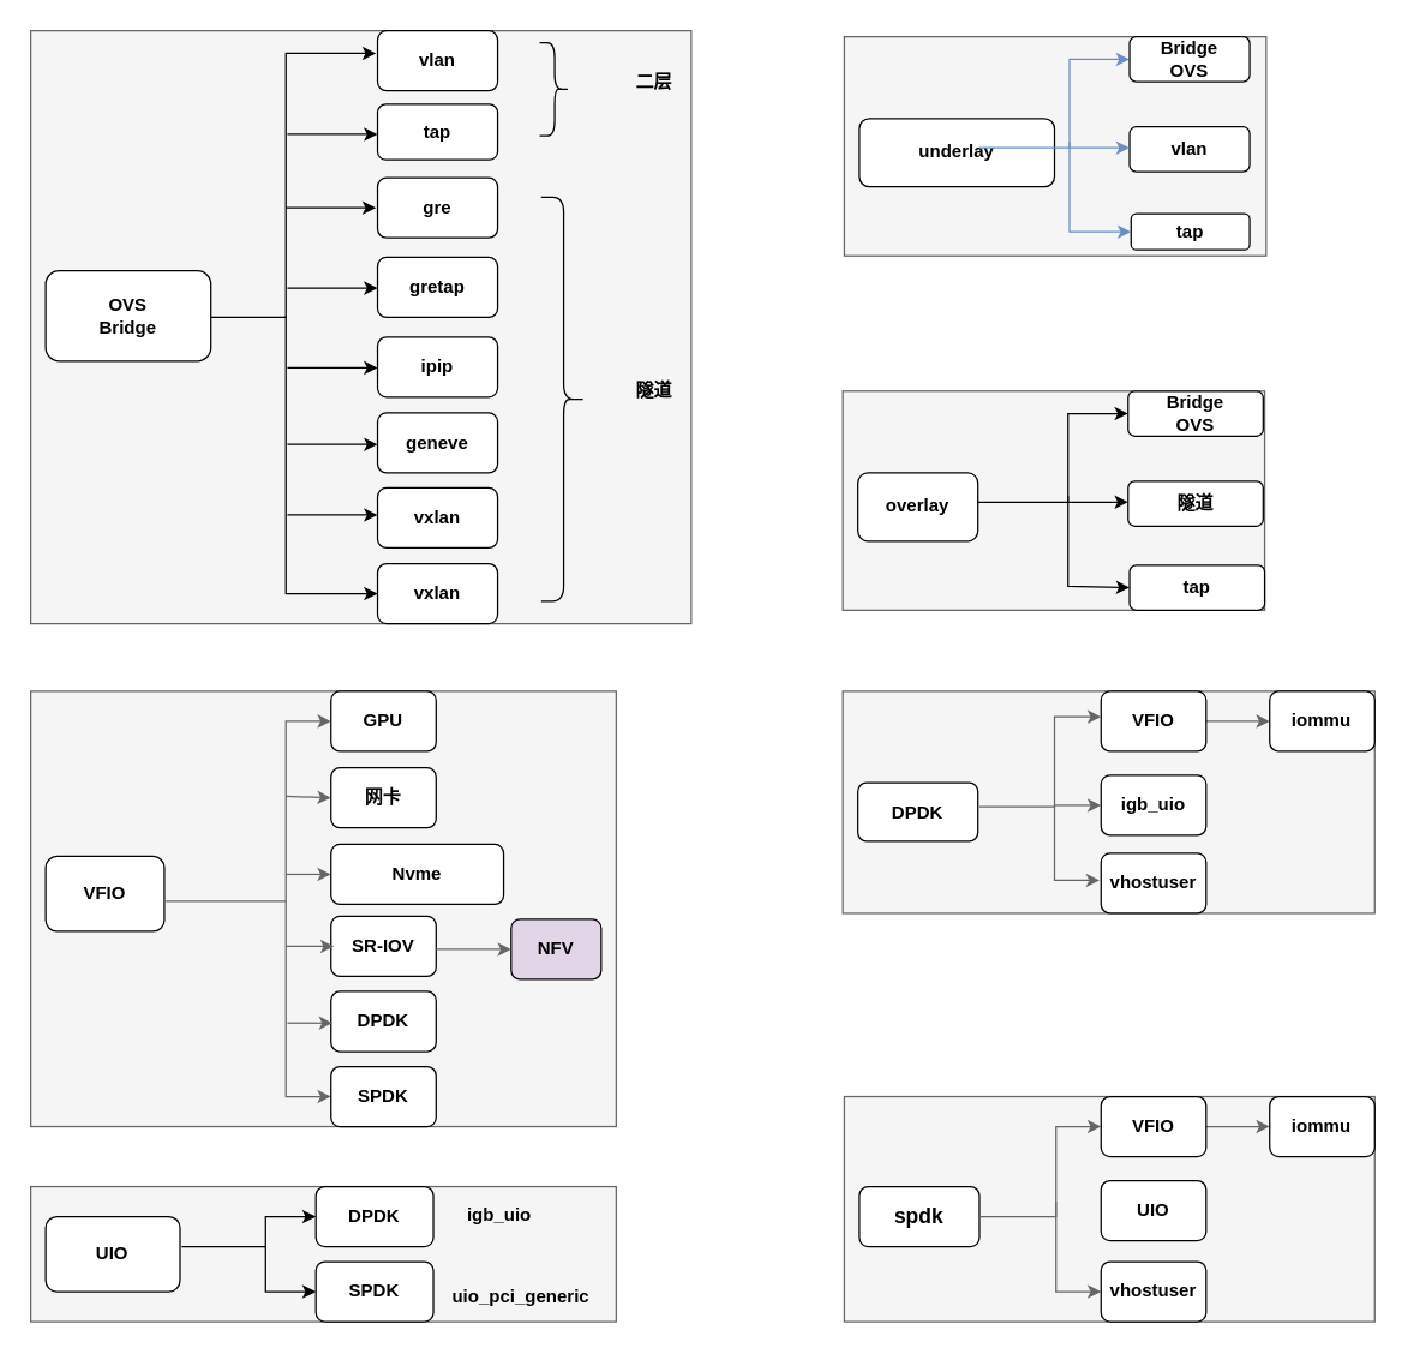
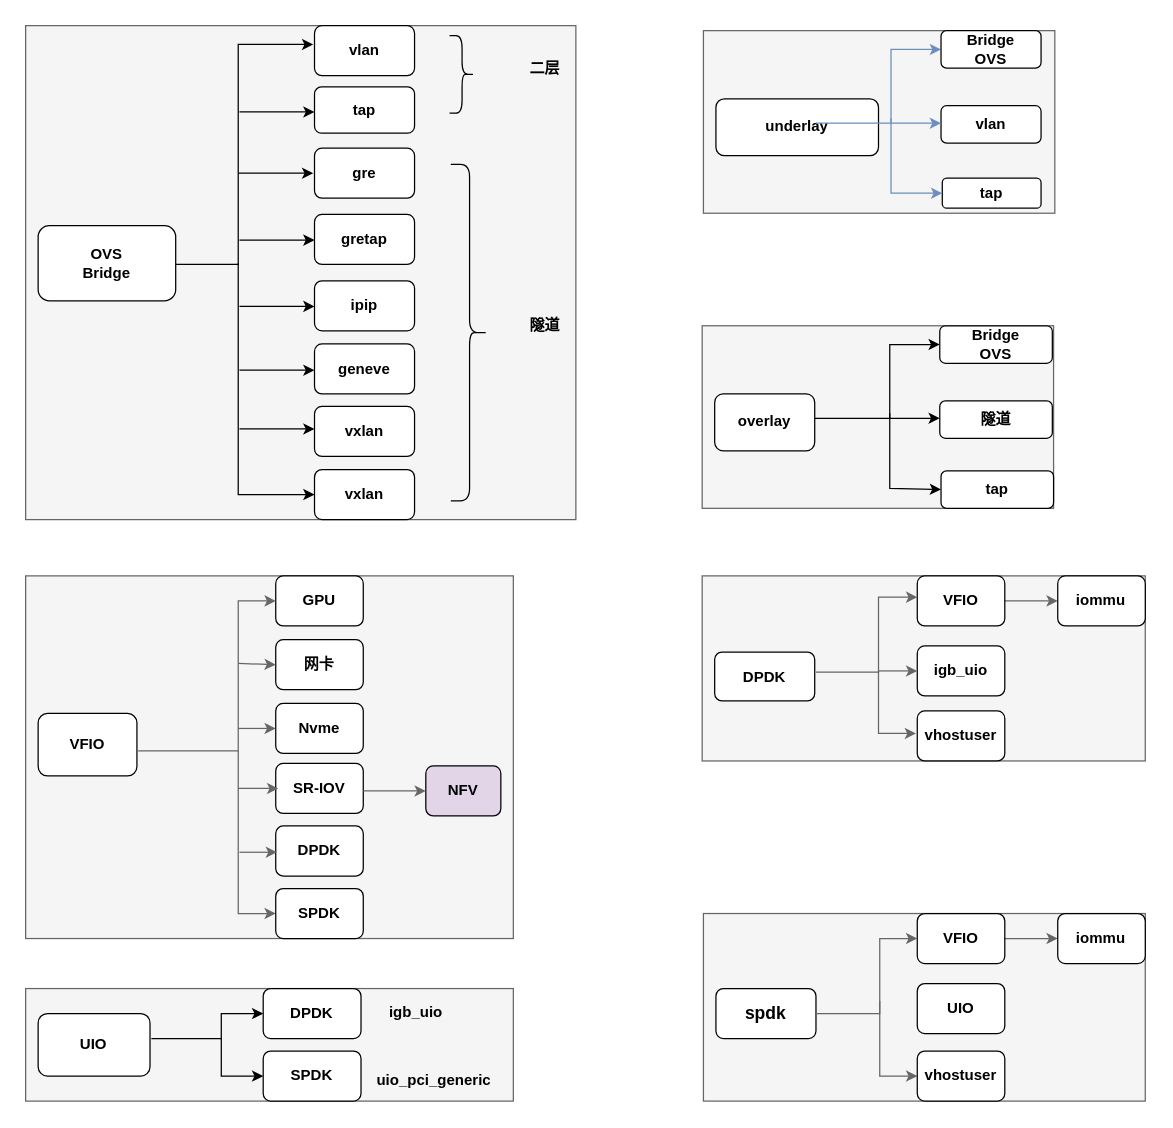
  <mxCell id="0" />
  <mxCell id="1" parent="0" />
  <mxCell id="2" value="" style="group;fillColor=#f5f5f5;fontColor=#333333;strokeColor=#666666;" vertex="1" connectable="0" parent="1"><mxGeometry x="20" y="20" width="440" height="395" as="geometry" /></mxCell>
  <mxCell id="3" value="&lt;b&gt;OVS&lt;/b&gt;&lt;div&gt;&lt;b&gt;Bridge&lt;/b&gt;&lt;/div&gt;" style="rounded=1;whiteSpace=wrap;html=1;" vertex="1" parent="2"><mxGeometry x="10" y="160" width="110" height="60" as="geometry" /></mxCell>
  <mxCell id="4" value="vlan" style="rounded=1;whiteSpace=wrap;html=1;fontStyle=1" vertex="1" parent="2"><mxGeometry x="231" width="80" height="40" as="geometry" /></mxCell>
  <mxCell id="5" value="tap" style="rounded=1;whiteSpace=wrap;html=1;fontStyle=1" vertex="1" parent="2"><mxGeometry x="231" y="49" width="80" height="37" as="geometry" /></mxCell>
  <mxCell id="6" value="gre" style="rounded=1;whiteSpace=wrap;html=1;fontStyle=1" vertex="1" parent="2"><mxGeometry x="231" y="98" width="80" height="40" as="geometry" /></mxCell>
  <mxCell id="7" value="gretap" style="rounded=1;whiteSpace=wrap;html=1;fontStyle=1" vertex="1" parent="2"><mxGeometry x="231" y="151" width="80" height="40" as="geometry" /></mxCell>
  <mxCell id="8" value="geneve" style="rounded=1;whiteSpace=wrap;html=1;fontStyle=1" vertex="1" parent="2"><mxGeometry x="231" y="254.5" width="80" height="40" as="geometry" /></mxCell>
  <mxCell id="9" value="vxlan" style="rounded=1;whiteSpace=wrap;html=1;fontStyle=1" vertex="1" parent="2"><mxGeometry x="231" y="304.5" width="80" height="40" as="geometry" /></mxCell>
  <mxCell id="10" value="vxlan" style="rounded=1;whiteSpace=wrap;html=1;fontStyle=1" vertex="1" parent="2"><mxGeometry x="231" y="355" width="80" height="40" as="geometry" /></mxCell>
  <mxCell id="11" value="ipip" style="rounded=1;whiteSpace=wrap;html=1;fontStyle=1" vertex="1" parent="2"><mxGeometry x="231" y="204" width="80" height="40" as="geometry" /></mxCell>
  <mxCell id="12" value="" style="edgeStyle=orthogonalEdgeStyle;rounded=0;orthogonalLoop=1;jettySize=auto;html=1;" edge="1" parent="2"><mxGeometry relative="1" as="geometry"><mxPoint x="120" y="191" as="sourcePoint" /><mxPoint x="230" y="15" as="targetPoint" /><Array as="points"><mxPoint x="170" y="191" /><mxPoint x="170" y="15" /></Array></mxGeometry></mxCell>
  <mxCell id="13" value="" style="endArrow=classic;html=1;rounded=0;entryX=0;entryY=0.5;entryDx=0;entryDy=0;" edge="1" parent="2" target="10"><mxGeometry width="50" height="50" relative="1" as="geometry"><mxPoint x="170" y="190" as="sourcePoint" /><mxPoint x="130" y="380" as="targetPoint" /><Array as="points"><mxPoint x="170" y="375" /></Array></mxGeometry></mxCell>
  <mxCell id="14" value="" style="endArrow=classic;html=1;rounded=0;" edge="1" parent="2"><mxGeometry width="50" height="50" relative="1" as="geometry"><mxPoint x="170" y="118" as="sourcePoint" /><mxPoint x="230" y="118" as="targetPoint" /></mxGeometry></mxCell>
  <mxCell id="15" value="" style="endArrow=classic;html=1;rounded=0;" edge="1" parent="2"><mxGeometry width="50" height="50" relative="1" as="geometry"><mxPoint x="171" y="171.5" as="sourcePoint" /><mxPoint x="231" y="171.5" as="targetPoint" /></mxGeometry></mxCell>
  <mxCell id="16" value="" style="endArrow=classic;html=1;rounded=0;" edge="1" parent="2"><mxGeometry width="50" height="50" relative="1" as="geometry"><mxPoint x="171" y="69" as="sourcePoint" /><mxPoint x="231" y="69" as="targetPoint" /></mxGeometry></mxCell>
  <mxCell id="17" value="" style="endArrow=classic;html=1;rounded=0;" edge="1" parent="2"><mxGeometry width="50" height="50" relative="1" as="geometry"><mxPoint x="171" y="224.5" as="sourcePoint" /><mxPoint x="231" y="224.5" as="targetPoint" /></mxGeometry></mxCell>
  <mxCell id="18" value="" style="endArrow=classic;html=1;rounded=0;" edge="1" parent="2"><mxGeometry width="50" height="50" relative="1" as="geometry"><mxPoint x="171" y="275.5" as="sourcePoint" /><mxPoint x="231" y="275.5" as="targetPoint" /></mxGeometry></mxCell>
  <mxCell id="19" value="" style="endArrow=classic;html=1;rounded=0;" edge="1" parent="2"><mxGeometry width="50" height="50" relative="1" as="geometry"><mxPoint x="171" y="322.5" as="sourcePoint" /><mxPoint x="231" y="322.5" as="targetPoint" /></mxGeometry></mxCell>
  <mxCell id="20" value="" style="shape=curlyBracket;whiteSpace=wrap;html=1;rounded=1;flipH=1;labelPosition=right;verticalLabelPosition=middle;align=left;verticalAlign=middle;" vertex="1" parent="2"><mxGeometry x="340" y="111" width="30" height="269" as="geometry" /></mxCell>
  <mxCell id="21" value="二层" style="text;html=1;align=center;verticalAlign=middle;resizable=0;points=[];autosize=1;strokeColor=none;fillColor=none;fontStyle=1" vertex="1" parent="2"><mxGeometry x="390" y="19" width="50" height="30" as="geometry" /></mxCell>
  <mxCell id="22" value="" style="shape=curlyBracket;whiteSpace=wrap;html=1;rounded=1;flipH=1;labelPosition=right;verticalLabelPosition=middle;align=left;verticalAlign=middle;" vertex="1" parent="2"><mxGeometry x="339" y="8" width="20" height="62" as="geometry" /></mxCell>
  <mxCell id="23" value="隧道" style="text;html=1;align=center;verticalAlign=middle;resizable=0;points=[];autosize=1;strokeColor=none;fillColor=none;fontStyle=1" vertex="1" parent="2"><mxGeometry x="390" y="225" width="50" height="30" as="geometry" /></mxCell>
  <mxCell id="24" value="" style="group;fillColor=#f5f5f5;strokeColor=#666666;fontColor=#333333;" vertex="1" connectable="0" parent="1"><mxGeometry x="20" y="790" width="390" height="90" as="geometry" /></mxCell>
  <mxCell id="25" value="UIO" style="rounded=1;whiteSpace=wrap;html=1;fontStyle=1" vertex="1" parent="24"><mxGeometry x="10" y="20" width="89.46" height="50" as="geometry" /></mxCell>
  <mxCell id="26" value="DPDK" style="rounded=1;whiteSpace=wrap;html=1;fontStyle=1" vertex="1" parent="24"><mxGeometry x="189.971" width="78.223" height="40" as="geometry" /></mxCell>
  <mxCell id="27" value="SPDK" style="rounded=1;whiteSpace=wrap;html=1;fontStyle=1" vertex="1" parent="24"><mxGeometry x="189.971" y="50" width="78.223" height="40" as="geometry" /></mxCell>
  <mxCell id="28" value="uio_pci_generic" style="text;whiteSpace=wrap;fontStyle=1" vertex="1" parent="24"><mxGeometry x="279.37" y="60" width="100.573" height="30" as="geometry" /></mxCell>
  <mxCell id="29" value="igb_uio" style="text;whiteSpace=wrap;fontStyle=1" vertex="1" parent="24"><mxGeometry x="289.427" y="5" width="100.573" height="30" as="geometry" /></mxCell>
  <mxCell id="30" value="" style="endArrow=classic;html=1;rounded=0;entryX=0;entryY=0.5;entryDx=0;entryDy=0;" edge="1" parent="24" target="26"><mxGeometry width="50" height="50" relative="1" as="geometry"><mxPoint x="100.573" y="40" as="sourcePoint" /><mxPoint x="156.447" y="-10" as="targetPoint" /><Array as="points"><mxPoint x="156.447" y="40" /><mxPoint x="156.447" y="20" /></Array></mxGeometry></mxCell>
  <mxCell id="31" value="" style="endArrow=classic;html=1;rounded=0;" edge="1" parent="24"><mxGeometry width="50" height="50" relative="1" as="geometry"><mxPoint x="156.447" y="40" as="sourcePoint" /><mxPoint x="189.971" y="70" as="targetPoint" /><Array as="points"><mxPoint x="156.447" y="70" /></Array></mxGeometry></mxCell>
  <mxCell id="32" value="" style="group;fillColor=#f5f5f5;fontColor=#333333;strokeColor=#666666;" vertex="1" connectable="0" parent="1"><mxGeometry x="561" y="460" width="354.33" height="148" as="geometry" /></mxCell>
  <mxCell id="33" value="DPDK" style="rounded=1;whiteSpace=wrap;html=1;fontStyle=1;" vertex="1" parent="32"><mxGeometry x="10" y="61" width="80" height="39" as="geometry" /></mxCell>
  <mxCell id="34" value="" style="edgeStyle=orthogonalEdgeStyle;rounded=0;orthogonalLoop=1;jettySize=auto;html=1;fillColor=#f5f5f5;strokeColor=#666666;" edge="1" parent="32" source="35" target="37"><mxGeometry relative="1" as="geometry" /></mxCell>
  <mxCell id="35" value="&lt;font&gt;VFIO&lt;/font&gt;" style="rounded=1;whiteSpace=wrap;html=1;fontStyle=1;" vertex="1" parent="32"><mxGeometry x="172" width="70" height="40" as="geometry" /></mxCell>
  <mxCell id="36" value="&lt;font&gt;igb_uio&lt;/font&gt;" style="rounded=1;whiteSpace=wrap;html=1;fontStyle=1;" vertex="1" parent="32"><mxGeometry x="172" y="56" width="70" height="40" as="geometry" /></mxCell>
  <mxCell id="37" value="&lt;font&gt;iommu&lt;/font&gt;" style="rounded=1;whiteSpace=wrap;html=1;fontStyle=1;" vertex="1" parent="32"><mxGeometry x="284.33" width="70" height="40" as="geometry" /></mxCell>
  <mxCell id="38" value="&lt;font&gt;vhostuser&lt;/font&gt;" style="rounded=1;whiteSpace=wrap;html=1;fontStyle=1;" vertex="1" parent="32"><mxGeometry x="172" y="108" width="70" height="40" as="geometry" /></mxCell>
  <mxCell id="39" value="" style="endArrow=classic;html=1;rounded=0;fillColor=#f5f5f5;strokeColor=#666666;" edge="1" parent="32"><mxGeometry width="50" height="50" relative="1" as="geometry"><mxPoint x="91" y="77" as="sourcePoint" /><mxPoint x="172" y="17" as="targetPoint" /><Array as="points"><mxPoint x="141" y="77" /><mxPoint x="141" y="17" /></Array></mxGeometry></mxCell>
  <mxCell id="40" value="" style="endArrow=classic;html=1;rounded=0;fillColor=#f5f5f5;strokeColor=#666666;" edge="1" parent="32"><mxGeometry width="50" height="50" relative="1" as="geometry"><mxPoint x="141" y="76" as="sourcePoint" /><mxPoint x="171" y="126" as="targetPoint" /><Array as="points"><mxPoint x="141" y="126" /></Array></mxGeometry></mxCell>
  <mxCell id="41" value="" style="endArrow=classic;html=1;rounded=0;entryX=0;entryY=0.5;entryDx=0;entryDy=0;fillColor=#f5f5f5;strokeColor=#666666;" edge="1" parent="32" target="36"><mxGeometry width="50" height="50" relative="1" as="geometry"><mxPoint x="141" y="76" as="sourcePoint" /><mxPoint x="371" y="56" as="targetPoint" /></mxGeometry></mxCell>
  <mxCell id="42" value="" style="group;fillColor=#f5f5f5;fontColor=#333333;strokeColor=#666666;" vertex="1" connectable="0" parent="1"><mxGeometry x="562" y="730" width="353.33" height="150" as="geometry" /></mxCell>
  <mxCell id="43" value="spdk" style="rounded=1;whiteSpace=wrap;html=1;fontStyle=1;fontSize=14;" vertex="1" parent="42"><mxGeometry x="10" y="60" width="80" height="40" as="geometry" /></mxCell>
  <mxCell id="44" value="" style="edgeStyle=orthogonalEdgeStyle;rounded=0;orthogonalLoop=1;jettySize=auto;html=1;fillColor=#f5f5f5;strokeColor=#666666;" edge="1" parent="42" source="45" target="49"><mxGeometry relative="1" as="geometry" /></mxCell>
  <mxCell id="45" value="&lt;font&gt;VFIO&lt;/font&gt;" style="rounded=1;whiteSpace=wrap;html=1;fontStyle=1;" vertex="1" parent="42"><mxGeometry x="171" width="70" height="40" as="geometry" /></mxCell>
  <mxCell id="46" value="&lt;font&gt;UIO&lt;/font&gt;" style="rounded=1;whiteSpace=wrap;html=1;fontStyle=1;" vertex="1" parent="42"><mxGeometry x="171" y="56" width="70" height="40" as="geometry" /></mxCell>
  <mxCell id="47" value="" style="endArrow=classic;html=1;rounded=0;entryX=0;entryY=0.5;entryDx=0;entryDy=0;exitX=1;exitY=0.5;exitDx=0;exitDy=0;fillColor=#f5f5f5;strokeColor=#666666;" edge="1" parent="42" target="45" source="43"><mxGeometry width="50" height="50" relative="1" as="geometry"><mxPoint x="91" y="40" as="sourcePoint" /><mxPoint x="141" y="-10" as="targetPoint" /><Array as="points"><mxPoint x="141" y="80" /><mxPoint x="141" y="20" /></Array></mxGeometry></mxCell>
  <mxCell id="48" value="" style="endArrow=classic;html=1;rounded=0;fillColor=#f5f5f5;strokeColor=#666666;" edge="1" parent="42"><mxGeometry width="50" height="50" relative="1" as="geometry"><mxPoint x="141" y="70" as="sourcePoint" /><mxPoint x="171" y="130" as="targetPoint" /><Array as="points"><mxPoint x="141" y="130" /></Array></mxGeometry></mxCell>
  <mxCell id="49" value="&lt;font&gt;iommu&lt;/font&gt;" style="rounded=1;whiteSpace=wrap;html=1;fontStyle=1;" vertex="1" parent="42"><mxGeometry x="283.33" width="70" height="40" as="geometry" /></mxCell>
  <mxCell id="50" value="&lt;font&gt;vhostuser&lt;/font&gt;" style="rounded=1;whiteSpace=wrap;html=1;fontStyle=1;" vertex="1" parent="42"><mxGeometry x="171" y="110" width="70" height="40" as="geometry" /></mxCell>
  <mxCell id="51" value="" style="group;fillColor=#f5f5f5;fontColor=#333333;strokeColor=#666666;" vertex="1" connectable="0" parent="1"><mxGeometry x="20" y="460" width="390" height="290" as="geometry" /></mxCell>
  <mxCell id="52" value="VFIO" style="rounded=1;whiteSpace=wrap;html=1;fontStyle=1;" vertex="1" parent="51"><mxGeometry x="10" y="110" width="79" height="50" as="geometry" /></mxCell>
  <mxCell id="53" value="GPU" style="rounded=1;whiteSpace=wrap;html=1;fontStyle=1;" vertex="1" parent="51"><mxGeometry x="200" width="70" height="40" as="geometry" /></mxCell>
  <mxCell id="54" value="网卡" style="rounded=1;whiteSpace=wrap;html=1;fontStyle=1;" vertex="1" parent="51"><mxGeometry x="200" y="51" width="70" height="40" as="geometry" /></mxCell>
- <mxCell id="55" value="Nvme" style="rounded=1;whiteSpace=wrap;html=1;fontStyle=1;" vertex="1" parent="51"><mxGeometry x="200" y="102" width="115" height="40" as="geometry" /></mxCell>
+ <mxCell id="55" value="Nvme" style="rounded=1;whiteSpace=wrap;html=1;fontStyle=1;" vertex="1" parent="51"><mxGeometry x="200" y="102" width="70" height="40" as="geometry" /></mxCell>
  <mxCell id="56" value="SR-IOV" style="rounded=1;whiteSpace=wrap;html=1;fontStyle=1;" vertex="1" parent="51"><mxGeometry x="200" y="150" width="70" height="40" as="geometry" /></mxCell>
  <mxCell id="57" value="DPDK" style="rounded=1;whiteSpace=wrap;html=1;fontStyle=1;" vertex="1" parent="51"><mxGeometry x="200" y="200" width="70" height="40" as="geometry" /></mxCell>
  <mxCell id="58" value="" style="endArrow=classic;html=1;rounded=0;entryX=0;entryY=0.5;entryDx=0;entryDy=0;fontStyle=1;fillColor=#f5f5f5;strokeColor=#666666;" edge="1" parent="51" target="53"><mxGeometry width="50" height="50" relative="1" as="geometry"><mxPoint x="90" y="140" as="sourcePoint" /><mxPoint x="140" y="30" as="targetPoint" /><Array as="points"><mxPoint x="170" y="140" /><mxPoint x="170" y="70" /><mxPoint x="170" y="20" /></Array></mxGeometry></mxCell>
  <mxCell id="59" value="" style="endArrow=classic;html=1;rounded=0;entryX=0;entryY=0.5;entryDx=0;entryDy=0;fontStyle=1;fillColor=#f5f5f5;strokeColor=#666666;" edge="1" parent="51" target="60"><mxGeometry width="50" height="50" relative="1" as="geometry"><mxPoint x="170" y="140" as="sourcePoint" /><mxPoint x="150" y="250" as="targetPoint" /><Array as="points"><mxPoint x="170" y="220" /><mxPoint x="170" y="270" /></Array></mxGeometry></mxCell>
  <mxCell id="60" value="SPDK" style="rounded=1;whiteSpace=wrap;html=1;fontStyle=1;" vertex="1" parent="51"><mxGeometry x="200" y="250" width="70" height="40" as="geometry" /></mxCell>
  <mxCell id="61" value="" style="endArrow=classic;html=1;rounded=0;entryX=0;entryY=0.5;entryDx=0;entryDy=0;fontStyle=1;fillColor=#f5f5f5;strokeColor=#666666;" edge="1" parent="51" target="54"><mxGeometry width="50" height="50" relative="1" as="geometry"><mxPoint x="170" y="70" as="sourcePoint" /><mxPoint x="420" y="40" as="targetPoint" /></mxGeometry></mxCell>
  <mxCell id="62" value="" style="endArrow=classic;html=1;rounded=0;fontStyle=1;fillColor=#f5f5f5;strokeColor=#666666;" edge="1" parent="51"><mxGeometry width="50" height="50" relative="1" as="geometry"><mxPoint x="170" y="122" as="sourcePoint" /><mxPoint x="200" y="122" as="targetPoint" /></mxGeometry></mxCell>
  <mxCell id="63" value="" style="endArrow=classic;html=1;rounded=0;entryX=0;entryY=0.5;entryDx=0;entryDy=0;fontStyle=1;fillColor=#f5f5f5;strokeColor=#666666;" edge="1" parent="51"><mxGeometry width="50" height="50" relative="1" as="geometry"><mxPoint x="170" y="170" as="sourcePoint" /><mxPoint x="202" y="170" as="targetPoint" /></mxGeometry></mxCell>
  <mxCell id="64" value="" style="endArrow=classic;html=1;rounded=0;fontStyle=1;fillColor=#f5f5f5;strokeColor=#666666;" edge="1" parent="51"><mxGeometry width="50" height="50" relative="1" as="geometry"><mxPoint x="171" y="221" as="sourcePoint" /><mxPoint x="201" y="221" as="targetPoint" /></mxGeometry></mxCell>
  <mxCell id="65" value="NFV" style="rounded=1;whiteSpace=wrap;html=1;fontStyle=1;fillColor=#e1d5e7;" vertex="1" parent="51"><mxGeometry x="320" y="152" width="60" height="40" as="geometry" /></mxCell>
  <mxCell id="66" value="" style="endArrow=classic;html=1;rounded=0;fontStyle=1;entryX=0;entryY=0.5;entryDx=0;entryDy=0;fillColor=#f5f5f5;strokeColor=#666666;" edge="1" parent="51" target="65"><mxGeometry width="50" height="50" relative="1" as="geometry"><mxPoint x="270" y="172" as="sourcePoint" /><mxPoint x="300" y="172" as="targetPoint" /></mxGeometry></mxCell>
  <mxCell id="67" value="" style="group;fillColor=#f5f5f5;strokeColor=#666666;fontColor=#333333;" vertex="1" connectable="0" parent="1"><mxGeometry x="562" y="24" width="281" height="146" as="geometry" /></mxCell>
  <mxCell id="68" value="underlay" style="rounded=1;whiteSpace=wrap;html=1;fontStyle=1;" vertex="1" parent="67"><mxGeometry x="10" y="54.5" width="130" height="45.5" as="geometry" /></mxCell>
  <mxCell id="69" value="" style="endArrow=classic;html=1;rounded=0;entryX=0;entryY=0.5;entryDx=0;entryDy=0;fillColor=#dae8fc;strokeColor=#6c8ebf;" edge="1" parent="67" target="70"><mxGeometry width="50" height="50" relative="1" as="geometry"><mxPoint x="90" y="74" as="sourcePoint" /><mxPoint x="190" y="-1" as="targetPoint" /><Array as="points"><mxPoint x="120" y="74" /><mxPoint x="150" y="74" /><mxPoint x="150" y="15" /></Array></mxGeometry></mxCell>
  <mxCell id="70" value="Bridge&lt;div&gt;OVS&lt;/div&gt;" style="rounded=1;whiteSpace=wrap;html=1;fontStyle=1;" vertex="1" parent="67"><mxGeometry x="190" width="80" height="30" as="geometry" /></mxCell>
  <mxCell id="71" value="vlan" style="rounded=1;whiteSpace=wrap;html=1;fontStyle=1;" vertex="1" parent="67"><mxGeometry x="190" y="60" width="80" height="30" as="geometry" /></mxCell>
  <mxCell id="72" value="tap" style="rounded=1;whiteSpace=wrap;html=1;fontStyle=1;" vertex="1" parent="67"><mxGeometry x="191" y="118" width="79" height="24" as="geometry" /></mxCell>
  <mxCell id="73" value="" style="endArrow=classic;html=1;rounded=0;entryX=0;entryY=0.5;entryDx=0;entryDy=0;fillColor=#dae8fc;strokeColor=#6c8ebf;" edge="1" parent="67" target="72"><mxGeometry width="50" height="50" relative="1" as="geometry"><mxPoint x="150" y="70" as="sourcePoint" /><mxPoint x="210" y="160" as="targetPoint" /><Array as="points"><mxPoint x="150" y="130" /></Array></mxGeometry></mxCell>
  <mxCell id="74" value="" style="endArrow=classic;html=1;rounded=0;fillColor=#dae8fc;strokeColor=#6c8ebf;" edge="1" parent="67"><mxGeometry width="50" height="50" relative="1" as="geometry"><mxPoint x="150" y="74" as="sourcePoint" /><mxPoint x="190" y="74" as="targetPoint" /></mxGeometry></mxCell>
  <mxCell id="75" value="" style="group;fillColor=#f5f5f5;strokeColor=#666666;fontColor=#333333;" vertex="1" connectable="0" parent="1"><mxGeometry x="561" y="260" width="281" height="146" as="geometry" /></mxCell>
  <mxCell id="76" value="overlay" style="rounded=1;whiteSpace=wrap;html=1;fontStyle=1" vertex="1" parent="75"><mxGeometry x="10" y="54.5" width="80" height="45.5" as="geometry" /></mxCell>
  <mxCell id="77" value="" style="endArrow=classic;html=1;rounded=0;entryX=0;entryY=0.5;entryDx=0;entryDy=0;" edge="1" parent="75" target="78"><mxGeometry width="50" height="50" relative="1" as="geometry"><mxPoint x="90" y="74" as="sourcePoint" /><mxPoint x="190" y="-1" as="targetPoint" /><Array as="points"><mxPoint x="120" y="74" /><mxPoint x="150" y="74" /><mxPoint x="150" y="15" /></Array></mxGeometry></mxCell>
  <mxCell id="78" value="Bridge&lt;div&gt;OVS&lt;/div&gt;" style="rounded=1;whiteSpace=wrap;html=1;fontStyle=1" vertex="1" parent="75"><mxGeometry x="190" width="90" height="30" as="geometry" /></mxCell>
  <mxCell id="79" value="隧道" style="rounded=1;whiteSpace=wrap;html=1;fontStyle=1" vertex="1" parent="75"><mxGeometry x="190" y="60" width="90" height="30" as="geometry" /></mxCell>
  <mxCell id="80" value="tap" style="rounded=1;whiteSpace=wrap;html=1;fontStyle=1" vertex="1" parent="75"><mxGeometry x="191" y="116" width="90" height="30" as="geometry" /></mxCell>
  <mxCell id="81" value="" style="endArrow=classic;html=1;rounded=0;entryX=0;entryY=0.5;entryDx=0;entryDy=0;" edge="1" parent="75" target="80"><mxGeometry width="50" height="50" relative="1" as="geometry"><mxPoint x="150" y="70" as="sourcePoint" /><mxPoint x="210" y="160" as="targetPoint" /><Array as="points"><mxPoint x="150" y="130" /></Array></mxGeometry></mxCell>
  <mxCell id="82" value="" style="endArrow=classic;html=1;rounded=0;" edge="1" parent="75"><mxGeometry width="50" height="50" relative="1" as="geometry"><mxPoint x="150" y="74" as="sourcePoint" /><mxPoint x="190" y="74" as="targetPoint" /></mxGeometry></mxCell>
